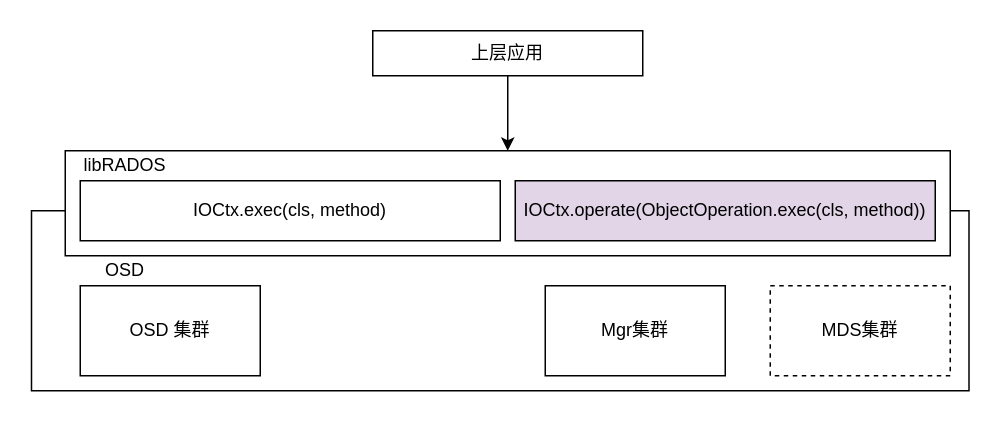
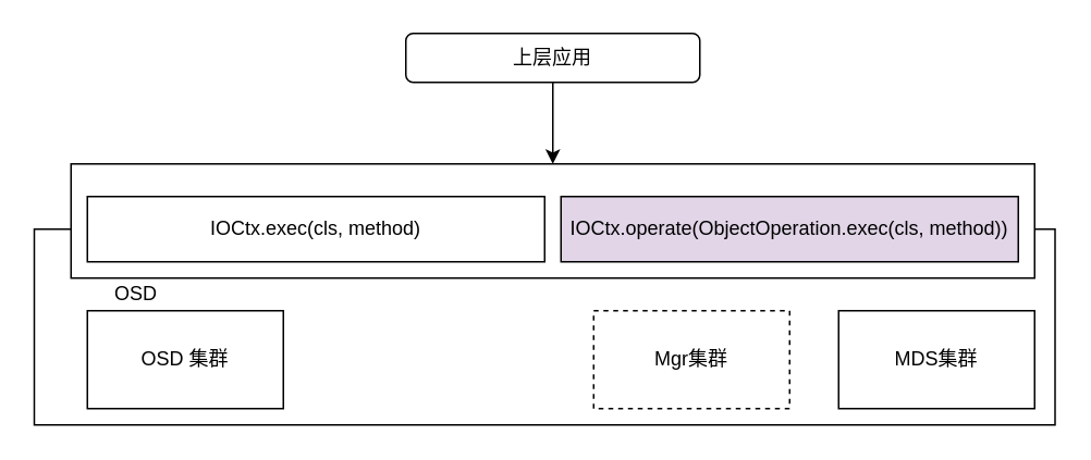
  <mxCell id="0" />
  <mxCell id="1" parent="0" />
  <mxCell id="2" value="" style="rounded=0;whiteSpace=wrap;html=1;" parent="1" vertex="1"><mxGeometry x="20.5" y="140" width="625" height="120" as="geometry" /></mxCell>
  <mxCell id="3" value="" style="rounded=0;whiteSpace=wrap;html=1;" parent="1" vertex="1"><mxGeometry x="43" y="100" width="590" height="70" as="geometry" /></mxCell>
  <mxCell id="4" style="edgeStyle=orthogonalEdgeStyle;rounded=0;orthogonalLoop=1;jettySize=auto;html=1;exitX=0.5;exitY=1;exitDx=0;exitDy=0;entryX=0.5;entryY=0;entryDx=0;entryDy=0;" parent="1" source="5" target="3" edge="1"><mxGeometry relative="1" as="geometry" /></mxCell>
- <mxCell id="5" value="上层应用" style="rounded=0;whiteSpace=wrap;html=1;" parent="1" vertex="1"><mxGeometry x="248" y="20" width="180" height="30" as="geometry" /></mxCell>
+ <mxCell id="5" value="上层应用" style="whiteSpace=wrap;html=1;rounded=1;" parent="1" vertex="1"><mxGeometry x="248" y="20" width="180" height="30" as="geometry" /></mxCell>
  <mxCell id="6" value="IOCtx.operate(ObjectOperation.exec(cls,&amp;nbsp;method))" style="rounded=0;whiteSpace=wrap;html=1;fillColor=#e1d5e7;" parent="1" vertex="1"><mxGeometry x="343" y="120" width="280" height="40" as="geometry" /></mxCell>
- <mxCell id="7" value="libRADOS" style="text;html=1;strokeColor=none;fillColor=none;align=center;verticalAlign=middle;whiteSpace=wrap;rounded=0;" parent="1" vertex="1"><mxGeometry x="53" y="100" width="60" height="20" as="geometry" /></mxCell>
  <mxCell id="8" value="OSD" style="text;html=1;strokeColor=none;fillColor=none;align=center;verticalAlign=middle;whiteSpace=wrap;rounded=0;" parent="1" vertex="1"><mxGeometry x="53" y="170" width="60" height="20" as="geometry" /></mxCell>
  <mxCell id="9" value="IOCtx.exec(cls, method)" style="rounded=0;whiteSpace=wrap;html=1;" vertex="1" parent="1"><mxGeometry x="53" y="120" width="280" height="40" as="geometry" /></mxCell>
  <mxCell id="10" style="edgeStyle=orthogonalEdgeStyle;rounded=0;orthogonalLoop=1;jettySize=auto;html=1;exitX=0.5;exitY=1;exitDx=0;exitDy=0;" edge="1" parent="1" source="9" target="9"><mxGeometry relative="1" as="geometry" /></mxCell>
  <mxCell id="11" value="OSD 集群" style="rounded=0;whiteSpace=wrap;html=1;" vertex="1" parent="1"><mxGeometry x="53" y="190" width="120" height="60" as="geometry" /></mxCell>
- <mxCell id="12" value="Mgr集群" style="rounded=0;whiteSpace=wrap;html=1;" vertex="1" parent="1"><mxGeometry x="363" y="190" width="120" height="60" as="geometry" /></mxCell>
- <mxCell id="13" value="MDS集群" style="rounded=0;whiteSpace=wrap;html=1;dashed=1;" vertex="1" parent="1"><mxGeometry x="513" y="190" width="120" height="60" as="geometry" /></mxCell>
+ <mxCell id="12" value="Mgr集群" style="rounded=0;whiteSpace=wrap;html=1;dashed=1;" vertex="1" parent="1"><mxGeometry x="363" y="190" width="120" height="60" as="geometry" /></mxCell>
+ <mxCell id="13" value="MDS集群" style="rounded=0;whiteSpace=wrap;html=1;" vertex="1" parent="1"><mxGeometry x="513" y="190" width="120" height="60" as="geometry" /></mxCell>
